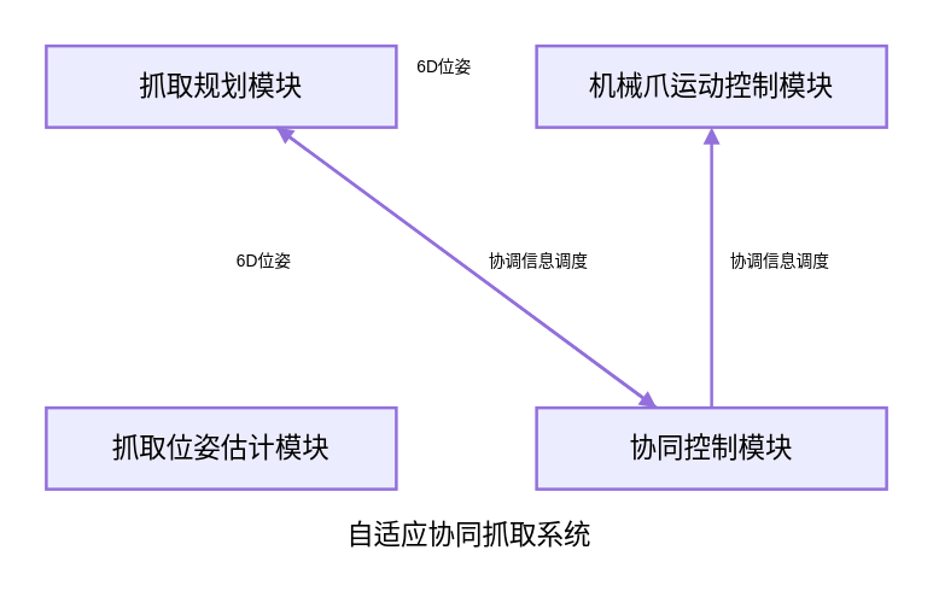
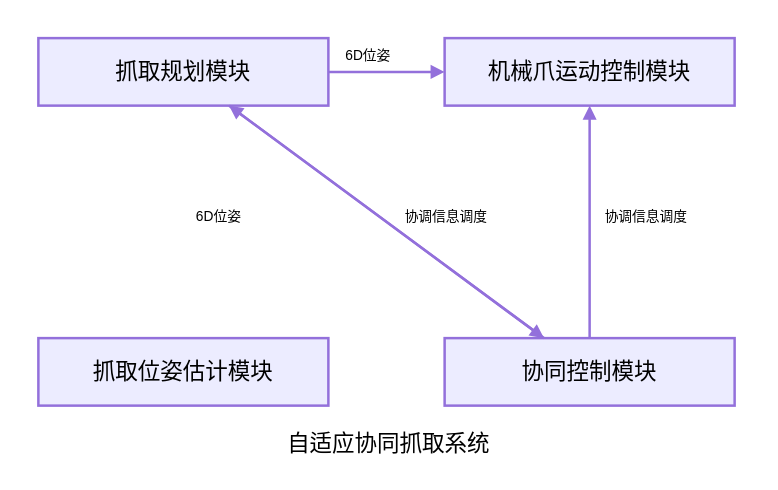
  <mxCell id="0" />
  <mxCell id="1" parent="0" />
  <mxCell id="2" value="" style="rounded=0;whiteSpace=wrap;html=1;strokeWidth=2;align=center;verticalAlign=middle;fontFamily=Helvetica;fontSize=18;fillColor=none;strokeColor=none;" vertex="1" parent="1"><mxGeometry x="20" y="20" width="580" height="350" as="geometry" /></mxCell>
  <mxCell id="3" value="抓取位姿估计模块" style="whiteSpace=wrap;strokeWidth=2;strokeColor=light-dark(#9370db, #ededed);align=center;verticalAlign=middle;fontFamily=Helvetica;fontSize=18;fontColor=default;fillColor=light-dark(#ececff, #392f3f);" vertex="1" parent="1"><mxGeometry x="30" y="270" width="232" height="54" as="geometry" /></mxCell>
  <mxCell id="4" value="机械爪运动控制模块" style="whiteSpace=wrap;strokeWidth=2;strokeColor=light-dark(#9370db, #ededed);align=center;verticalAlign=middle;fontFamily=Helvetica;fontSize=18;fontColor=default;fillColor=light-dark(#ececff, #392f3f);" vertex="1" parent="1"><mxGeometry x="355" y="30" width="232" height="54" as="geometry" /></mxCell>
  <mxCell id="5" value="协同控制模块" style="whiteSpace=wrap;strokeWidth=2;strokeColor=light-dark(#9370db, #ededed);align=center;verticalAlign=middle;fontFamily=Helvetica;fontSize=18;fontColor=default;fillColor=light-dark(#ececff, #392f3f);" vertex="1" parent="1"><mxGeometry x="355" y="270" width="232" height="54" as="geometry" /></mxCell>
  <mxCell id="6" value="抓取规划模块" style="whiteSpace=wrap;strokeWidth=2;strokeColor=light-dark(#9370db, #ededed);align=center;verticalAlign=middle;fontFamily=Helvetica;fontSize=18;fontColor=default;fillColor=light-dark(#ececff, #392f3f);" vertex="1" parent="1"><mxGeometry x="30" y="30" width="232" height="54" as="geometry" /></mxCell>
  <mxCell id="7" value="" style="startArrow=none;endArrow=block;rounded=0;strokeColor=light-dark(#9370db, #ededed);strokeWidth=2;align=center;verticalAlign=middle;fontFamily=Helvetica;fontSize=18;fontColor=default;fillColor=light-dark(#ececff, #392f3f);" edge="1" parent="1" source="5" target="4"><mxGeometry relative="1" as="geometry"><mxPoint x="567" y="396" as="sourcePoint" /><mxPoint x="330" y="210" as="targetPoint" /></mxGeometry></mxCell>
  <mxCell id="8" value="" style="startArrow=none;endArrow=block;rounded=0;strokeColor=light-dark(#9370db, #ededed);strokeWidth=2;align=center;verticalAlign=middle;fontFamily=Helvetica;fontSize=18;fontColor=default;fillColor=light-dark(#ececff, #392f3f);" edge="1" parent="1" source="5" target="6"><mxGeometry relative="1" as="geometry"><mxPoint x="417" y="556" as="sourcePoint" /><mxPoint x="180" y="370" as="targetPoint" /></mxGeometry></mxCell>
  <mxCell id="9" value="协调信息调度" style="edgeLabel;html=1;align=center;verticalAlign=middle;resizable=0;points=[];" vertex="1" connectable="0" parent="1"><mxGeometry x="390" y="170" as="geometry"><mxPoint x="125" y="2" as="offset" /></mxGeometry></mxCell>
  <mxCell id="10" value="" style="startArrow=none;endArrow=block;rounded=0;strokeColor=light-dark(#9370db, #ededed);strokeWidth=2;align=center;verticalAlign=middle;fontFamily=Helvetica;fontSize=18;fontColor=default;fillColor=light-dark(#ececff, #392f3f);" edge="1" parent="1" source="6" target="5"><mxGeometry relative="1" as="geometry"><mxPoint x="373" y="340" as="sourcePoint" /><mxPoint x="300" y="340" as="targetPoint" /></mxGeometry></mxCell>
+ <mxCell id="11" value="" style="startArrow=none;endArrow=block;rounded=0;strokeColor=light-dark(#9370db, #ededed);strokeWidth=2;align=center;verticalAlign=middle;fontFamily=Helvetica;fontSize=18;fontColor=default;fillColor=light-dark(#ececff, #392f3f);" edge="1" parent="1" source="6" target="4"><mxGeometry relative="1" as="geometry"><mxPoint x="383" y="100" as="sourcePoint" /><mxPoint x="310" y="100" as="targetPoint" /></mxGeometry></mxCell>
  <mxCell id="12" value="6D位姿" style="edgeLabel;html=1;align=center;verticalAlign=middle;resizable=0;points=[];" vertex="1" connectable="0" parent="1"><mxGeometry x="170" y="160" as="geometry"><mxPoint x="3" y="12" as="offset" /></mxGeometry></mxCell>
  <mxCell id="13" value="协调信息调度" style="edgeLabel;html=1;align=center;verticalAlign=middle;resizable=0;points=[];" vertex="1" connectable="0" parent="1"><mxGeometry x="230" y="170" as="geometry"><mxPoint x="125" y="2" as="offset" /></mxGeometry></mxCell>
  <mxCell id="14" value="&lt;span style=&quot;color: rgb(0, 0, 0); font-family: Helvetica; font-size: 11px; font-style: normal; font-variant-ligatures: normal; font-variant-caps: normal; font-weight: 400; letter-spacing: normal; orphans: 2; text-align: center; text-indent: 0px; text-transform: none; widows: 2; word-spacing: 0px; -webkit-text-stroke-width: 0px; white-space: nowrap; background-color: rgb(255, 255, 255); text-decoration-thickness: initial; text-decoration-style: initial; text-decoration-color: initial; float: none; display: inline !important;&quot;&gt;6D位姿&lt;/span&gt;" style="text;whiteSpace=wrap;html=1;" vertex="1" parent="1"><mxGeometry x="274" y="30" width="80" height="40" as="geometry" /></mxCell>
  <mxCell id="15" value="&lt;font style=&quot;font-size: 18px;&quot;&gt;自适应协同抓取系统&lt;/font&gt;" style="text;html=1;align=center;verticalAlign=middle;whiteSpace=wrap;rounded=0;" vertex="1" parent="1"><mxGeometry x="227.5" y="340" width="165" height="30" as="geometry" /></mxCell>
